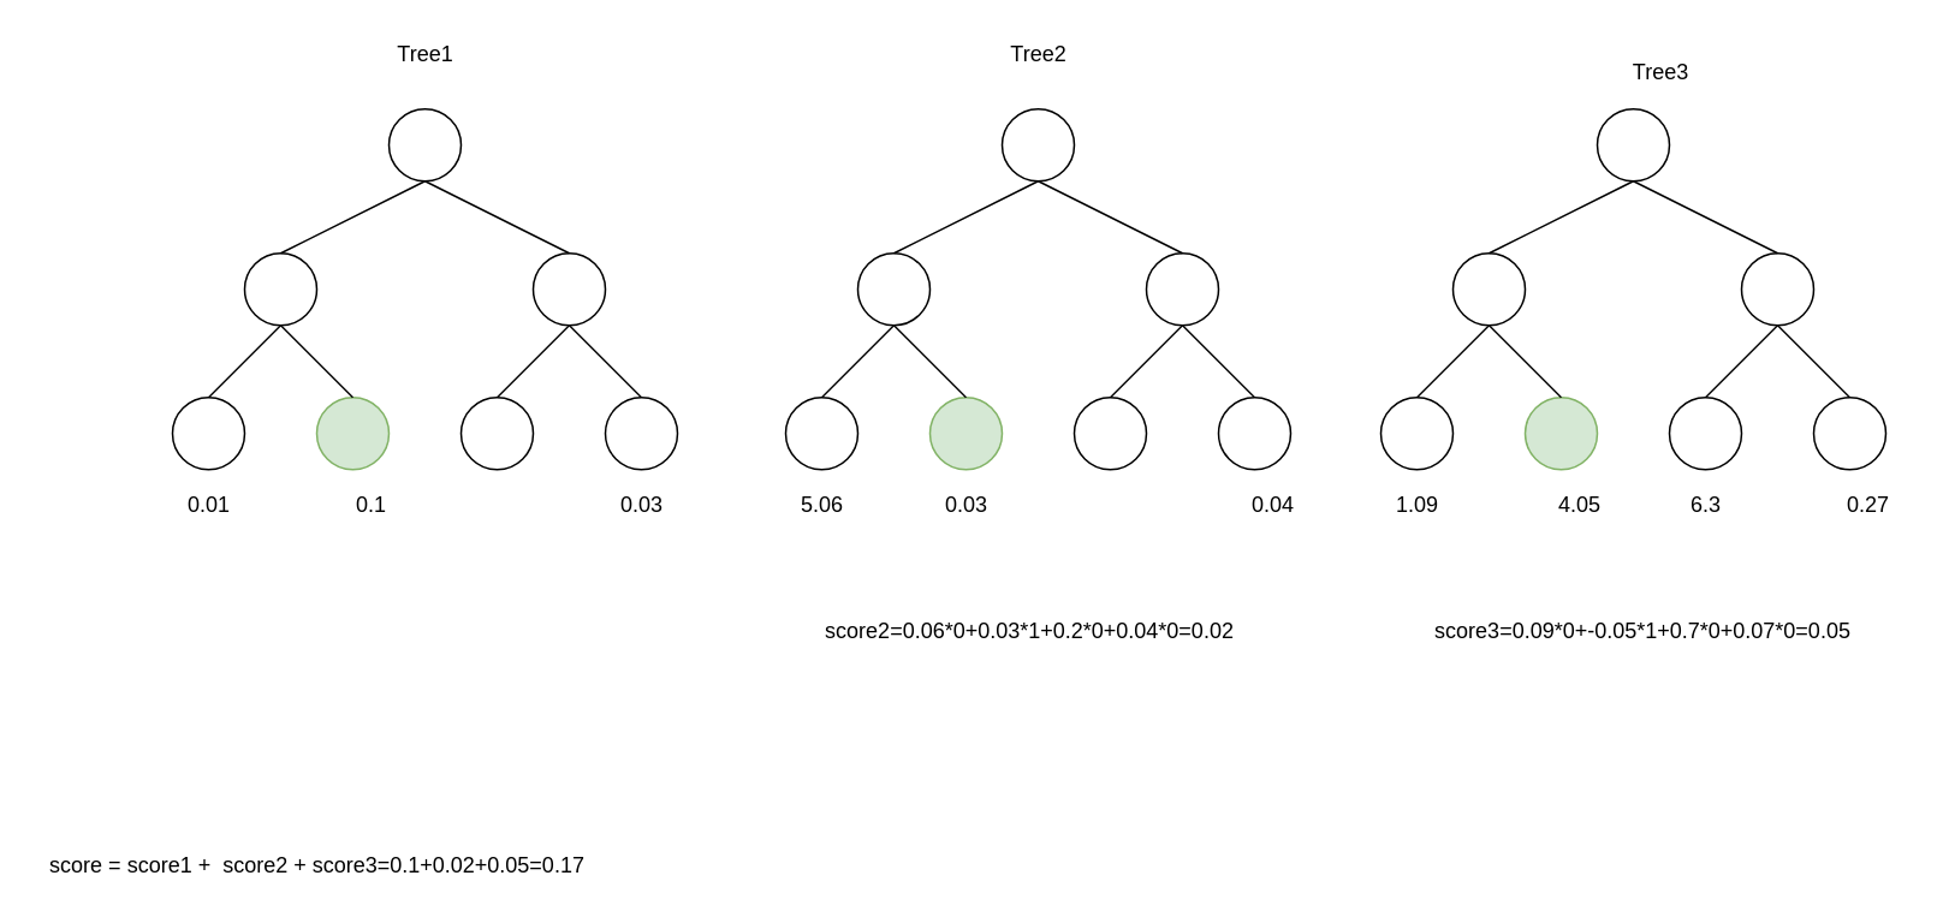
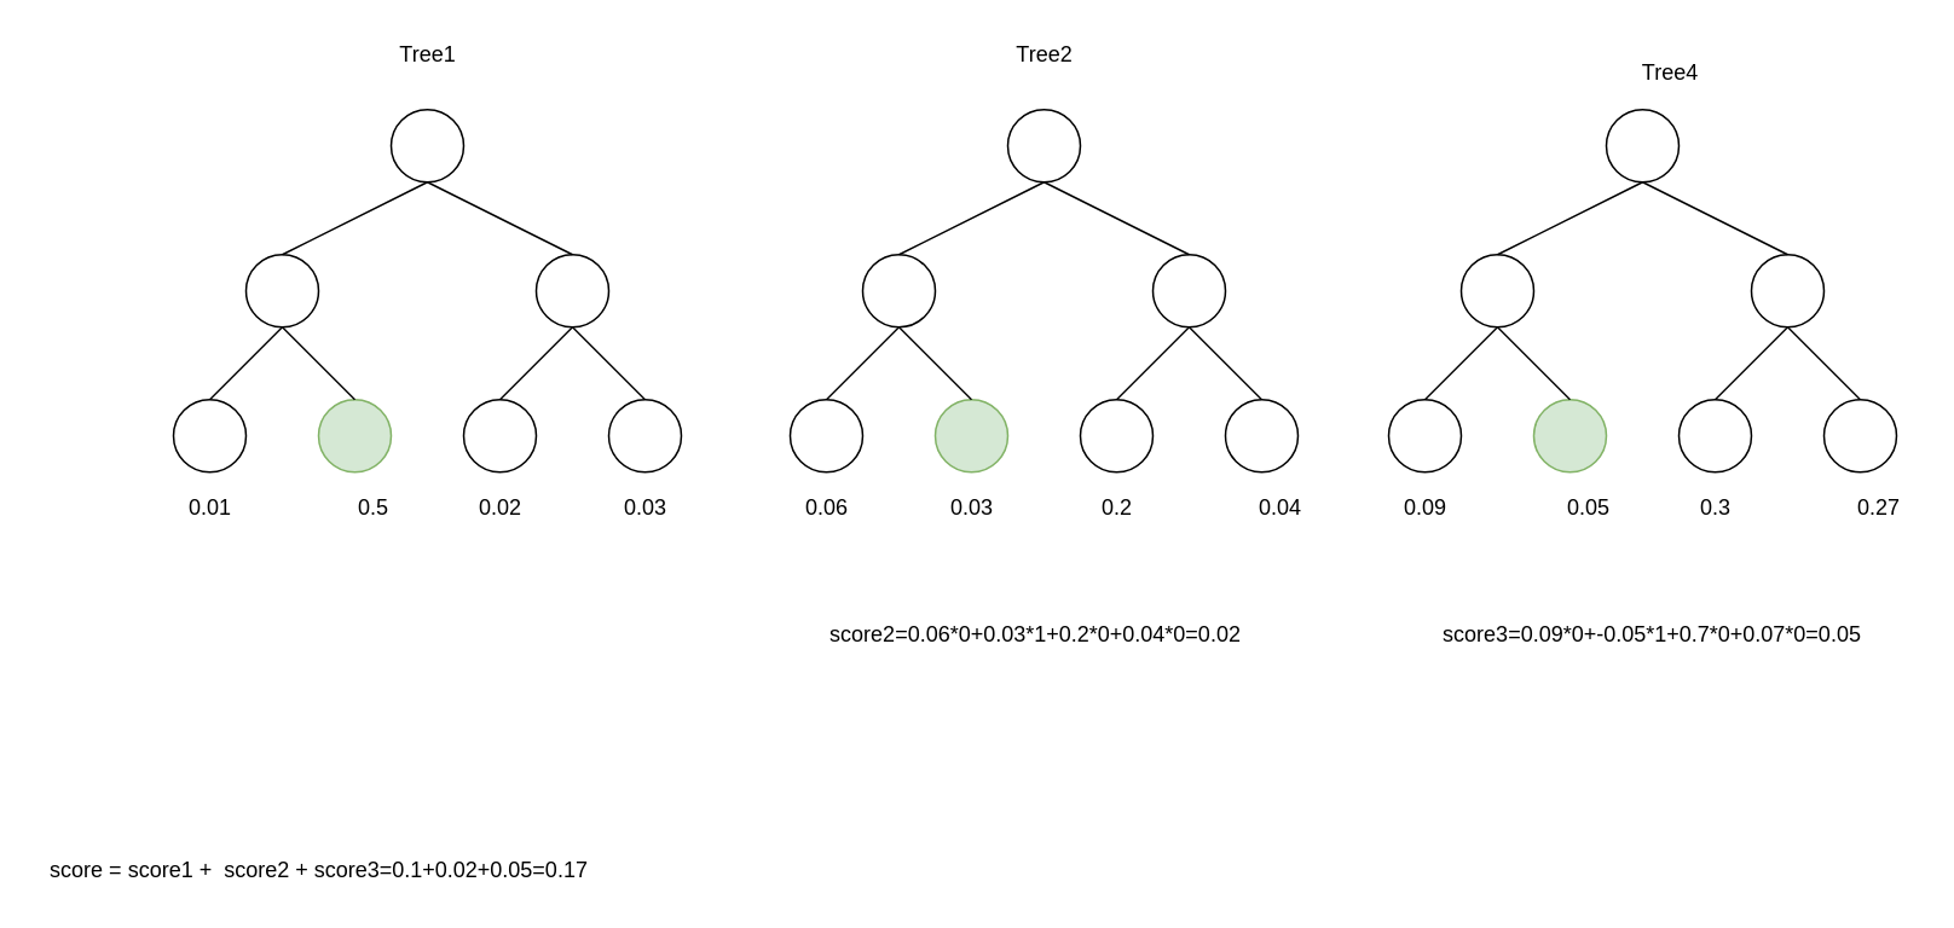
  <mxCell id="0" />
  <mxCell id="1" parent="0" />
  <mxCell id="2" value="" style="ellipse;whiteSpace=wrap;html=1;aspect=fixed;" vertex="1" parent="1"><mxGeometry x="215" y="60" width="40" height="40" as="geometry" /></mxCell>
  <mxCell id="3" value="" style="ellipse;whiteSpace=wrap;html=1;aspect=fixed;" vertex="1" parent="1"><mxGeometry x="135" y="140" width="40" height="40" as="geometry" /></mxCell>
  <mxCell id="4" value="" style="ellipse;whiteSpace=wrap;html=1;aspect=fixed;" vertex="1" parent="1"><mxGeometry x="295" y="140" width="40" height="40" as="geometry" /></mxCell>
  <mxCell id="5" value="" style="ellipse;whiteSpace=wrap;html=1;aspect=fixed;" vertex="1" parent="1"><mxGeometry y="220" width="40" height="40" as="geometry" x="95" /></mxCell>
  <mxCell id="6" value="" style="ellipse;whiteSpace=wrap;html=1;aspect=fixed;fillColor=#d5e8d4;strokeColor=#82b366;" vertex="1" parent="1"><mxGeometry x="175" y="220" width="40" height="40" as="geometry" /></mxCell>
  <mxCell id="7" value="" style="ellipse;whiteSpace=wrap;html=1;aspect=fixed;" vertex="1" parent="1"><mxGeometry x="255" y="220" width="40" height="40" as="geometry" /></mxCell>
  <mxCell id="8" value="" style="ellipse;whiteSpace=wrap;html=1;aspect=fixed;" vertex="1" parent="1"><mxGeometry x="335" y="220" width="40" height="40" as="geometry" /></mxCell>
  <mxCell id="9" value="" style="endArrow=none;html=1;rounded=0;strokeColor=default;entryX=0.5;entryY=1;entryDx=0;entryDy=0;exitX=0.5;exitY=0;exitDx=0;exitDy=0;" edge="1" parent="1" source="3" target="2"><mxGeometry width="50" height="50" relative="1" as="geometry"><mxPoint x="195" y="180" as="sourcePoint" /><mxPoint x="245" y="130" as="targetPoint" /></mxGeometry></mxCell>
  <mxCell id="10" value="" style="endArrow=none;html=1;rounded=0;strokeColor=default;entryX=0.5;entryY=1;entryDx=0;entryDy=0;exitX=0.5;exitY=0;exitDx=0;exitDy=0;" edge="1" parent="1" source="4" target="2"><mxGeometry width="50" height="50" relative="1" as="geometry"><mxPoint x="165" y="150" as="sourcePoint" /><mxPoint x="245" y="110" as="targetPoint" /></mxGeometry></mxCell>
  <mxCell id="11" value="" style="endArrow=none;html=1;rounded=0;strokeColor=default;entryX=0.5;entryY=1;entryDx=0;entryDy=0;exitX=0.5;exitY=0;exitDx=0;exitDy=0;" edge="1" parent="1" source="5" target="3"><mxGeometry width="50" height="50" relative="1" as="geometry"><mxPoint x="175" y="160" as="sourcePoint" /><mxPoint x="255" y="120" as="targetPoint" /></mxGeometry></mxCell>
  <mxCell id="12" value="" style="endArrow=none;html=1;rounded=0;strokeColor=default;entryX=0.5;entryY=0;entryDx=0;entryDy=0;exitX=0.5;exitY=1;exitDx=0;exitDy=0;" edge="1" parent="1" source="3" target="6"><mxGeometry width="50" height="50" relative="1" as="geometry"><mxPoint x="185" y="170" as="sourcePoint" /><mxPoint x="265" y="130" as="targetPoint" /></mxGeometry></mxCell>
  <mxCell id="13" value="" style="endArrow=none;html=1;rounded=0;strokeColor=default;entryX=0.5;entryY=0;entryDx=0;entryDy=0;exitX=0.5;exitY=1;exitDx=0;exitDy=0;" edge="1" parent="1" source="4" target="7"><mxGeometry width="50" height="50" relative="1" as="geometry"><mxPoint x="195" y="180" as="sourcePoint" /><mxPoint x="275" y="140" as="targetPoint" /></mxGeometry></mxCell>
  <mxCell id="14" value="" style="endArrow=none;html=1;rounded=0;strokeColor=default;entryX=0.5;entryY=1;entryDx=0;entryDy=0;exitX=0.5;exitY=0;exitDx=0;exitDy=0;" edge="1" parent="1" source="8" target="4"><mxGeometry width="50" height="50" relative="1" as="geometry"><mxPoint x="205" y="190" as="sourcePoint" /><mxPoint x="285" y="150" as="targetPoint" /></mxGeometry></mxCell>
  <mxCell id="15" value="" style="ellipse;whiteSpace=wrap;html=1;aspect=fixed;" vertex="1" parent="1"><mxGeometry x="555" y="60" width="40" height="40" as="geometry" /></mxCell>
  <mxCell id="16" value="" style="ellipse;whiteSpace=wrap;html=1;aspect=fixed;" vertex="1" parent="1"><mxGeometry x="475" y="140" width="40" height="40" as="geometry" /></mxCell>
  <mxCell id="17" value="" style="ellipse;whiteSpace=wrap;html=1;aspect=fixed;" vertex="1" parent="1"><mxGeometry x="635" y="140" width="40" height="40" as="geometry" /></mxCell>
  <mxCell id="18" value="" style="ellipse;whiteSpace=wrap;html=1;aspect=fixed;" vertex="1" parent="1"><mxGeometry x="435" y="220" width="40" height="40" as="geometry" /></mxCell>
  <mxCell id="19" value="" style="ellipse;whiteSpace=wrap;html=1;aspect=fixed;fillColor=#d5e8d4;strokeColor=#82b366;" vertex="1" parent="1"><mxGeometry x="515" y="220" width="40" height="40" as="geometry" /></mxCell>
  <mxCell id="20" value="" style="ellipse;whiteSpace=wrap;html=1;aspect=fixed;" vertex="1" parent="1"><mxGeometry x="595" y="220" width="40" height="40" as="geometry" /></mxCell>
  <mxCell id="21" value="" style="ellipse;whiteSpace=wrap;html=1;aspect=fixed;" vertex="1" parent="1"><mxGeometry x="675" y="220" width="40" height="40" as="geometry" /></mxCell>
  <mxCell id="22" value="" style="endArrow=none;html=1;rounded=0;strokeColor=default;entryX=0.5;entryY=1;entryDx=0;entryDy=0;exitX=0.5;exitY=0;exitDx=0;exitDy=0;" edge="1" parent="1" source="16" target="15"><mxGeometry width="50" height="50" relative="1" as="geometry"><mxPoint x="535" y="180" as="sourcePoint" /><mxPoint x="585" y="130" as="targetPoint" /></mxGeometry></mxCell>
  <mxCell id="23" value="" style="endArrow=none;html=1;rounded=0;strokeColor=default;entryX=0.5;entryY=1;entryDx=0;entryDy=0;exitX=0.5;exitY=0;exitDx=0;exitDy=0;" edge="1" parent="1" source="17" target="15"><mxGeometry width="50" height="50" relative="1" as="geometry"><mxPoint x="505" y="150" as="sourcePoint" /><mxPoint x="585" y="110" as="targetPoint" /></mxGeometry></mxCell>
  <mxCell id="24" value="" style="endArrow=none;html=1;rounded=0;strokeColor=default;entryX=0.5;entryY=1;entryDx=0;entryDy=0;exitX=0.5;exitY=0;exitDx=0;exitDy=0;" edge="1" parent="1" source="18" target="16"><mxGeometry width="50" height="50" relative="1" as="geometry"><mxPoint x="515" y="160" as="sourcePoint" /><mxPoint x="595" y="120" as="targetPoint" /></mxGeometry></mxCell>
  <mxCell id="25" value="" style="endArrow=none;html=1;rounded=0;strokeColor=default;entryX=0.5;entryY=0;entryDx=0;entryDy=0;exitX=0.5;exitY=1;exitDx=0;exitDy=0;" edge="1" parent="1" source="16" target="19"><mxGeometry width="50" height="50" relative="1" as="geometry"><mxPoint x="525" y="170" as="sourcePoint" /><mxPoint x="605" y="130" as="targetPoint" /></mxGeometry></mxCell>
  <mxCell id="26" value="" style="endArrow=none;html=1;rounded=0;strokeColor=default;entryX=0.5;entryY=0;entryDx=0;entryDy=0;exitX=0.5;exitY=1;exitDx=0;exitDy=0;" edge="1" parent="1" source="17" target="20"><mxGeometry width="50" height="50" relative="1" as="geometry"><mxPoint x="535" y="180" as="sourcePoint" /><mxPoint x="615" y="140" as="targetPoint" /></mxGeometry></mxCell>
  <mxCell id="27" value="" style="endArrow=none;html=1;rounded=0;strokeColor=default;entryX=0.5;entryY=1;entryDx=0;entryDy=0;exitX=0.5;exitY=0;exitDx=0;exitDy=0;" edge="1" parent="1" source="21" target="17"><mxGeometry width="50" height="50" relative="1" as="geometry"><mxPoint x="545" y="190" as="sourcePoint" /><mxPoint x="625" y="150" as="targetPoint" /></mxGeometry></mxCell>
  <mxCell id="28" value="" style="ellipse;whiteSpace=wrap;html=1;aspect=fixed;" vertex="1" parent="1"><mxGeometry x="885" y="60" width="40" height="40" as="geometry" /></mxCell>
  <mxCell id="29" value="" style="ellipse;whiteSpace=wrap;html=1;aspect=fixed;" vertex="1" parent="1"><mxGeometry x="805" y="140" width="40" height="40" as="geometry" /></mxCell>
  <mxCell id="30" value="" style="ellipse;whiteSpace=wrap;html=1;aspect=fixed;" vertex="1" parent="1"><mxGeometry x="965" y="140" width="40" height="40" as="geometry" /></mxCell>
  <mxCell id="31" value="" style="ellipse;whiteSpace=wrap;html=1;aspect=fixed;" vertex="1" parent="1"><mxGeometry x="765" y="220" width="40" height="40" as="geometry" /></mxCell>
  <mxCell id="32" value="" style="ellipse;whiteSpace=wrap;html=1;aspect=fixed;fillColor=#d5e8d4;strokeColor=#82b366;" vertex="1" parent="1"><mxGeometry x="845" y="220" width="40" height="40" as="geometry" /></mxCell>
  <mxCell id="33" value="" style="ellipse;whiteSpace=wrap;html=1;aspect=fixed;" vertex="1" parent="1"><mxGeometry x="925" y="220" width="40" height="40" as="geometry" /></mxCell>
  <mxCell id="34" value="" style="ellipse;whiteSpace=wrap;html=1;aspect=fixed;" vertex="1" parent="1"><mxGeometry x="1005" y="220" width="40" height="40" as="geometry" /></mxCell>
  <mxCell id="35" value="" style="endArrow=none;html=1;rounded=0;strokeColor=default;entryX=0.5;entryY=1;entryDx=0;entryDy=0;exitX=0.5;exitY=0;exitDx=0;exitDy=0;" edge="1" parent="1" source="29" target="28"><mxGeometry width="50" height="50" relative="1" as="geometry"><mxPoint x="865" y="180" as="sourcePoint" /><mxPoint x="915" y="130" as="targetPoint" /></mxGeometry></mxCell>
  <mxCell id="36" value="" style="endArrow=none;html=1;rounded=0;strokeColor=default;entryX=0.5;entryY=1;entryDx=0;entryDy=0;exitX=0.5;exitY=0;exitDx=0;exitDy=0;" edge="1" parent="1" source="30" target="28"><mxGeometry width="50" height="50" relative="1" as="geometry"><mxPoint x="835" y="150" as="sourcePoint" /><mxPoint x="915" y="110" as="targetPoint" /></mxGeometry></mxCell>
  <mxCell id="37" value="" style="endArrow=none;html=1;rounded=0;strokeColor=default;entryX=0.5;entryY=1;entryDx=0;entryDy=0;exitX=0.5;exitY=0;exitDx=0;exitDy=0;" edge="1" parent="1" source="31" target="29"><mxGeometry width="50" height="50" relative="1" as="geometry"><mxPoint x="845" y="160" as="sourcePoint" /><mxPoint x="925" y="120" as="targetPoint" /></mxGeometry></mxCell>
  <mxCell id="38" value="" style="endArrow=none;html=1;rounded=0;strokeColor=default;entryX=0.5;entryY=0;entryDx=0;entryDy=0;exitX=0.5;exitY=1;exitDx=0;exitDy=0;" edge="1" parent="1" source="29" target="32"><mxGeometry width="50" height="50" relative="1" as="geometry"><mxPoint x="855" y="170" as="sourcePoint" /><mxPoint x="935" y="130" as="targetPoint" /></mxGeometry></mxCell>
  <mxCell id="39" value="" style="endArrow=none;html=1;rounded=0;strokeColor=default;entryX=0.5;entryY=0;entryDx=0;entryDy=0;exitX=0.5;exitY=1;exitDx=0;exitDy=0;" edge="1" parent="1" source="30" target="33"><mxGeometry width="50" height="50" relative="1" as="geometry"><mxPoint x="865" y="180" as="sourcePoint" /><mxPoint x="945" y="140" as="targetPoint" /></mxGeometry></mxCell>
  <mxCell id="40" value="" style="endArrow=none;html=1;rounded=0;strokeColor=default;entryX=0.5;entryY=1;entryDx=0;entryDy=0;exitX=0.5;exitY=0;exitDx=0;exitDy=0;" edge="1" parent="1" source="34" target="30"><mxGeometry width="50" height="50" relative="1" as="geometry"><mxPoint x="875" y="190" as="sourcePoint" /><mxPoint x="955" y="150" as="targetPoint" /></mxGeometry></mxCell>
  <mxCell id="41" value="0.01" style="text;html=1;align=center;verticalAlign=middle;resizable=0;points=[];autosize=1;strokeColor=none;fillColor=none;" vertex="1" parent="1"><mxGeometry y="270" width="40" height="20" as="geometry" x="95" /></mxCell>
- <mxCell id="42" value="0.1" style="text;html=1;align=center;verticalAlign=middle;resizable=0;points=[];autosize=1;strokeColor=none;fillColor=none;" vertex="1" parent="1"><mxGeometry x="190" y="270" width="30" height="20" as="geometry" /></mxCell>
+ <mxCell id="42" value="0.5" style="text;html=1;align=center;verticalAlign=middle;resizable=0;points=[];autosize=1;strokeColor=none;fillColor=none;" vertex="1" parent="1"><mxGeometry x="190" y="270" width="30" height="20" as="geometry" /></mxCell>
+ <mxCell id="43" value="0.02" style="text;html=1;align=center;verticalAlign=middle;resizable=0;points=[];autosize=1;strokeColor=none;fillColor=none;" vertex="1" parent="1"><mxGeometry x="255" y="270" width="40" height="20" as="geometry" /></mxCell>
  <mxCell id="44" value="0.03" style="text;html=1;align=center;verticalAlign=middle;resizable=0;points=[];autosize=1;strokeColor=none;fillColor=none;" vertex="1" parent="1"><mxGeometry x="335" y="270" width="40" height="20" as="geometry" /></mxCell>
  <mxCell id="45" value="0.03" style="text;html=1;align=center;verticalAlign=middle;resizable=0;points=[];autosize=1;strokeColor=none;fillColor=none;" vertex="1" parent="1"><mxGeometry x="515" y="270" width="40" height="20" as="geometry" /></mxCell>
- <mxCell id="46" value="5.06" style="text;html=1;align=center;verticalAlign=middle;resizable=0;points=[];autosize=1;strokeColor=none;fillColor=none;" vertex="1" parent="1"><mxGeometry x="435" y="270" width="40" height="20" as="geometry" /></mxCell>
+ <mxCell id="46" value="0.06" style="text;html=1;align=center;verticalAlign=middle;resizable=0;points=[];autosize=1;strokeColor=none;fillColor=none;" vertex="1" parent="1"><mxGeometry x="435" y="270" width="40" height="20" as="geometry" /></mxCell>
+ <mxCell id="47" value="0.2" style="text;html=1;align=center;verticalAlign=middle;resizable=0;points=[];autosize=1;strokeColor=none;fillColor=none;" vertex="1" parent="1"><mxGeometry x="600" y="270" width="30" height="20" as="geometry" /></mxCell>
  <mxCell id="48" value="0.04" style="text;html=1;align=center;verticalAlign=middle;resizable=0;points=[];autosize=1;strokeColor=none;fillColor=none;" vertex="1" parent="1"><mxGeometry x="685" y="270" width="40" height="20" as="geometry" /></mxCell>
- <mxCell id="49" value="1.09" style="text;html=1;align=center;verticalAlign=middle;resizable=0;points=[];autosize=1;strokeColor=none;fillColor=none;" vertex="1" parent="1"><mxGeometry x="765" y="270" width="40" height="20" as="geometry" /></mxCell>
- <mxCell id="50" value="4.05" style="text;html=1;align=center;verticalAlign=middle;resizable=0;points=[];autosize=1;strokeColor=none;fillColor=none;" vertex="1" parent="1"><mxGeometry x="855" y="270" width="40" height="20" as="geometry" /></mxCell>
- <mxCell id="51" value="6.3" style="text;html=1;align=center;verticalAlign=middle;resizable=0;points=[];autosize=1;strokeColor=none;fillColor=none;" vertex="1" parent="1"><mxGeometry x="930" y="270" width="30" height="20" as="geometry" /></mxCell>
+ <mxCell id="49" value="0.09" style="text;html=1;align=center;verticalAlign=middle;resizable=0;points=[];autosize=1;strokeColor=none;fillColor=none;" vertex="1" parent="1"><mxGeometry x="765" y="270" width="40" height="20" as="geometry" /></mxCell>
+ <mxCell id="50" value="0.05" style="text;html=1;align=center;verticalAlign=middle;resizable=0;points=[];autosize=1;strokeColor=none;fillColor=none;" vertex="1" parent="1"><mxGeometry x="855" y="270" width="40" height="20" as="geometry" /></mxCell>
+ <mxCell id="51" value="0.3" style="text;html=1;align=center;verticalAlign=middle;resizable=0;points=[];autosize=1;strokeColor=none;fillColor=none;" vertex="1" parent="1"><mxGeometry x="930" y="270" width="30" height="20" as="geometry" /></mxCell>
  <mxCell id="52" value="0.27" style="text;html=1;align=center;verticalAlign=middle;resizable=0;points=[];autosize=1;strokeColor=none;fillColor=none;" vertex="1" parent="1"><mxGeometry x="1015" y="270" width="40" height="20" as="geometry" /></mxCell>
  <mxCell id="53" value="score2=0.06*0+0.03*1+0.2*0+0.04*0=0.02" style="text;html=1;align=center;verticalAlign=middle;resizable=0;points=[];autosize=1;strokeColor=none;fillColor=none;" vertex="1" parent="1"><mxGeometry x="450" y="340" width="240" height="20" as="geometry" /></mxCell>
  <mxCell id="54" value="score3=0.09*0+-0.05*1+0.7*0+0.07*0=0.05" style="text;html=1;align=center;verticalAlign=middle;resizable=0;points=[];autosize=1;strokeColor=none;fillColor=none;" vertex="1" parent="1"><mxGeometry x="785" y="340" width="250" height="20" as="geometry" /></mxCell>
  <mxCell id="55" value="Tree1" style="text;html=1;align=center;verticalAlign=middle;resizable=0;points=[];autosize=1;strokeColor=none;fillColor=none;" vertex="1" parent="1"><mxGeometry x="210" y="20" width="50" height="20" as="geometry" /></mxCell>
  <mxCell id="56" value="Tree2" style="text;html=1;align=center;verticalAlign=middle;resizable=0;points=[];autosize=1;strokeColor=none;fillColor=none;" vertex="1" parent="1"><mxGeometry x="550" y="20" width="50" height="20" as="geometry" /></mxCell>
- <mxCell id="57" value="Tree3" style="text;html=1;align=center;verticalAlign=middle;resizable=0;points=[];autosize=1;strokeColor=none;fillColor=none;" vertex="1" parent="1"><mxGeometry x="895" y="30" width="50" height="20" as="geometry" /></mxCell>
+ <mxCell id="57" value="Tree4" style="text;html=1;align=center;verticalAlign=middle;resizable=0;points=[];autosize=1;strokeColor=none;fillColor=none;" vertex="1" parent="1"><mxGeometry x="895" y="30" width="50" height="20" as="geometry" /></mxCell>
  <mxCell id="58" value="score = score1 +&amp;nbsp; score2 + score3=0.1+0.02+0.05=0.17" style="text;html=1;align=center;verticalAlign=middle;resizable=0;points=[];autosize=1;strokeColor=none;fillColor=none;" vertex="1" parent="1"><mxGeometry x="20" y="470" width="310" height="20" as="geometry" /></mxCell>
